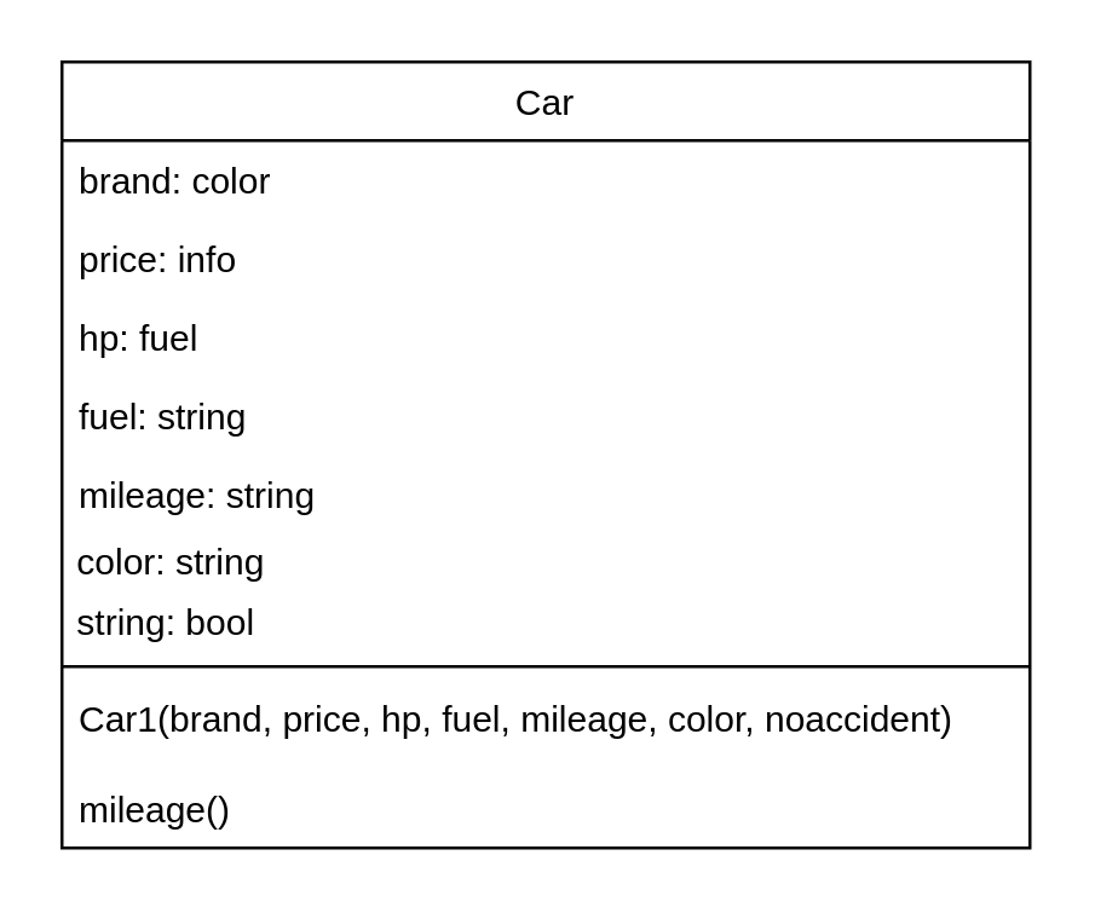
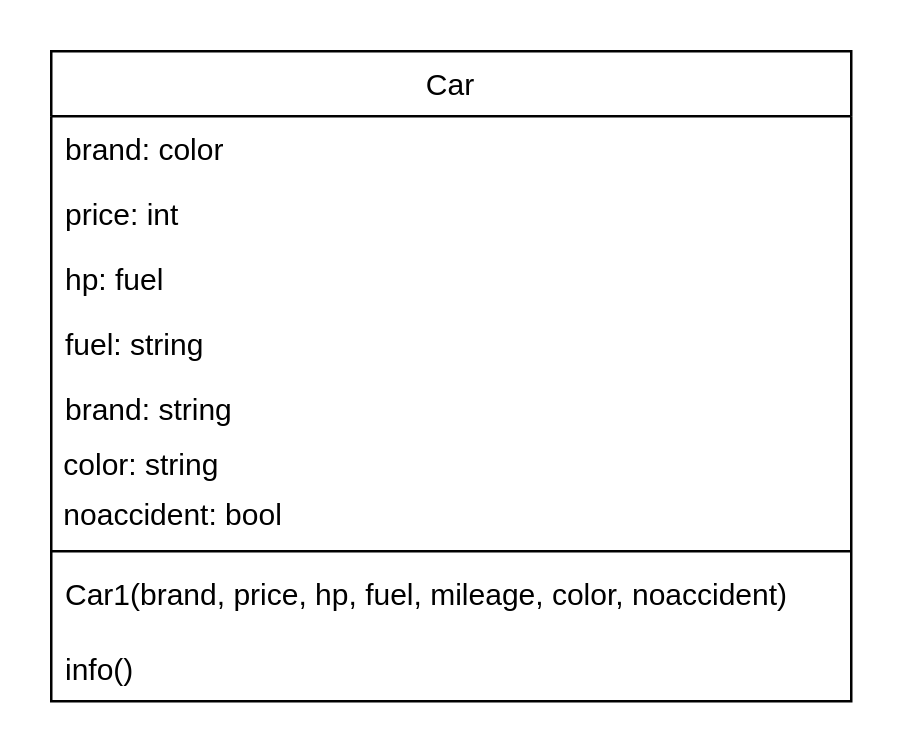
  <mxCell id="0" />
  <mxCell id="1" parent="0" />
  <mxCell id="2" value="Car" style="swimlane;fontStyle=0;align=center;verticalAlign=top;childLayout=stackLayout;horizontal=1;startSize=26;horizontalStack=0;resizeParent=1;resizeLast=0;collapsible=1;marginBottom=0;rounded=0;shadow=0;strokeWidth=1;" parent="1" vertex="1"><mxGeometry x="20" y="20" width="320" height="260" as="geometry"><mxRectangle x="550" y="140" width="160" height="26" as="alternateBounds" /></mxGeometry></mxCell>
  <mxCell id="3" value="brand: color" style="text;align=left;verticalAlign=top;spacingLeft=4;spacingRight=4;overflow=hidden;rotatable=0;points=[[0,0.5],[1,0.5]];portConstraint=eastwest;" parent="2" vertex="1"><mxGeometry y="26" width="320" height="26" as="geometry" /></mxCell>
- <mxCell id="4" value="price: info" style="text;align=left;verticalAlign=top;spacingLeft=4;spacingRight=4;overflow=hidden;rotatable=0;points=[[0,0.5],[1,0.5]];portConstraint=eastwest;rounded=0;shadow=0;html=0;" parent="2" vertex="1"><mxGeometry y="52" width="320" height="26" as="geometry" /></mxCell>
+ <mxCell id="4" value="price: int" style="text;align=left;verticalAlign=top;spacingLeft=4;spacingRight=4;overflow=hidden;rotatable=0;points=[[0,0.5],[1,0.5]];portConstraint=eastwest;rounded=0;shadow=0;html=0;" parent="2" vertex="1"><mxGeometry y="52" width="320" height="26" as="geometry" /></mxCell>
  <mxCell id="5" value="hp: fuel" style="text;align=left;verticalAlign=top;spacingLeft=4;spacingRight=4;overflow=hidden;rotatable=0;points=[[0,0.5],[1,0.5]];portConstraint=eastwest;rounded=0;shadow=0;html=0;" parent="2" vertex="1"><mxGeometry y="78" width="320" height="26" as="geometry" /></mxCell>
  <mxCell id="6" value="fuel: string" style="text;align=left;verticalAlign=top;spacingLeft=4;spacingRight=4;overflow=hidden;rotatable=0;points=[[0,0.5],[1,0.5]];portConstraint=eastwest;rounded=0;shadow=0;html=0;" parent="2" vertex="1"><mxGeometry y="104" width="320" height="26" as="geometry" /></mxCell>
- <mxCell id="7" value="mileage: string" style="text;align=left;verticalAlign=top;spacingLeft=4;spacingRight=4;overflow=hidden;rotatable=0;points=[[0,0.5],[1,0.5]];portConstraint=eastwest;rounded=0;shadow=0;html=0;" parent="2" vertex="1"><mxGeometry y="130" width="320" height="26" as="geometry" /></mxCell>
+ <mxCell id="7" value="brand: string" style="text;align=left;verticalAlign=top;spacingLeft=4;spacingRight=4;overflow=hidden;rotatable=0;points=[[0,0.5],[1,0.5]];portConstraint=eastwest;rounded=0;shadow=0;html=0;" parent="2" vertex="1"><mxGeometry y="130" width="320" height="26" as="geometry" /></mxCell>
  <mxCell id="8" value="&amp;nbsp;color: string" style="text;html=1;align=left;verticalAlign=middle;resizable=0;points=[];autosize=1;strokeColor=none;" vertex="1" parent="2"><mxGeometry y="156" width="320" height="20" as="geometry" /></mxCell>
- <mxCell id="9" value="&amp;nbsp;string: bool" style="text;html=1;align=left;verticalAlign=middle;resizable=0;points=[];autosize=1;strokeColor=none;" vertex="1" parent="2"><mxGeometry y="176" width="320" height="20" as="geometry" /></mxCell>
+ <mxCell id="9" value="&amp;nbsp;noaccident: bool" style="text;html=1;align=left;verticalAlign=middle;resizable=0;points=[];autosize=1;strokeColor=none;" vertex="1" parent="2"><mxGeometry y="176" width="320" height="20" as="geometry" /></mxCell>
  <mxCell id="10" value="" style="line;html=1;strokeWidth=1;align=left;verticalAlign=middle;spacingTop=-1;spacingLeft=3;spacingRight=3;rotatable=0;labelPosition=right;points=[];portConstraint=eastwest;" parent="2" vertex="1"><mxGeometry y="196" width="320" height="8" as="geometry" /></mxCell>
  <mxCell id="11" value="Car1(brand, price, hp, fuel, mileage, color, noaccident)" style="text;align=left;verticalAlign=top;spacingLeft=4;spacingRight=4;overflow=hidden;rotatable=0;points=[[0,0.5],[1,0.5]];portConstraint=eastwest;" parent="2" vertex="1"><mxGeometry y="204" width="320" height="30" as="geometry" /></mxCell>
- <mxCell id="12" value="mileage()" style="text;align=left;verticalAlign=top;spacingLeft=4;spacingRight=4;overflow=hidden;rotatable=0;points=[[0,0.5],[1,0.5]];portConstraint=eastwest;" parent="2" vertex="1"><mxGeometry y="234" width="320" height="26" as="geometry" /></mxCell>
+ <mxCell id="12" value="info()" style="text;align=left;verticalAlign=top;spacingLeft=4;spacingRight=4;overflow=hidden;rotatable=0;points=[[0,0.5],[1,0.5]];portConstraint=eastwest;" parent="2" vertex="1"><mxGeometry y="234" width="320" height="26" as="geometry" /></mxCell>
